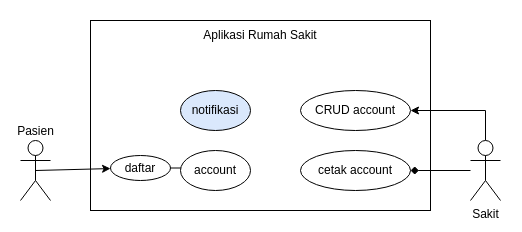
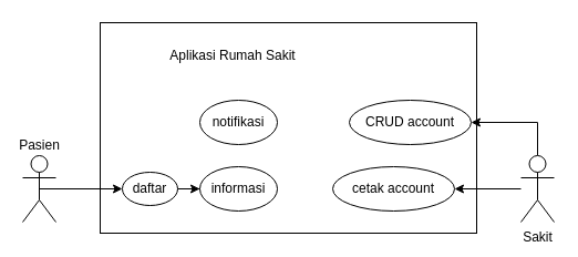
  <mxCell id="0" />
  <mxCell id="1" parent="0" />
  <mxCell id="2" value="Pasien" style="shape=umlActor;verticalLabelPosition=top;verticalAlign=bottom;html=1;outlineConnect=0;labelPosition=center;align=center;" vertex="1" parent="1"><mxGeometry x="20" y="140" width="30" height="60" as="geometry" /></mxCell>
  <mxCell id="3" value="" style="rounded=0;whiteSpace=wrap;html=1;" vertex="1" parent="1"><mxGeometry x="90" y="20" width="340" height="190" as="geometry" /></mxCell>
  <mxCell id="4" style="edgeStyle=orthogonalEdgeStyle;rounded=0;orthogonalLoop=1;jettySize=auto;html=1;entryX=0;entryY=0.5;entryDx=0;entryDy=0;" edge="1" parent="1" source="5" target="8"><mxGeometry relative="1" as="geometry" /></mxCell>
- <mxCell id="5" value="daftar" style="ellipse;whiteSpace=wrap;html=1;" vertex="1" parent="1"><mxGeometry x="110" y="155" width="60" height="25" as="geometry" /></mxCell>
+ <mxCell id="5" value="daftar" style="ellipse;whiteSpace=wrap;html=1;" vertex="1" parent="1"><mxGeometry x="110" y="155" width="50" height="30" as="geometry" /></mxCell>
  <mxCell id="6" value="" style="endArrow=classic;html=1;rounded=0;exitX=0.5;exitY=0.5;exitDx=0;exitDy=0;exitPerimeter=0;" edge="1" parent="1" source="2" target="5"><mxGeometry width="50" height="50" relative="1" as="geometry"><mxPoint x="50" y="90" as="sourcePoint" /><mxPoint x="70" y="190" as="targetPoint" /></mxGeometry></mxCell>
- <mxCell id="7" value="notifikasi" style="ellipse;whiteSpace=wrap;html=1;fillColor=#dae8fc;" vertex="1" parent="1"><mxGeometry x="180" y="90" width="70" height="40" as="geometry" /></mxCell>
- <mxCell id="8" value="account" style="ellipse;whiteSpace=wrap;html=1;" vertex="1" parent="1"><mxGeometry x="180" y="150" width="70" height="40" as="geometry" /></mxCell>
- <mxCell id="9" value="CRUD account" style="ellipse;whiteSpace=wrap;html=1;" vertex="1" parent="1"><mxGeometry x="300" y="90" width="110" height="40" as="geometry" /></mxCell>
+ <mxCell id="7" value="notifikasi" style="ellipse;whiteSpace=wrap;html=1;" vertex="1" parent="1"><mxGeometry x="180" y="90" width="70" height="40" as="geometry" /></mxCell>
+ <mxCell id="8" value="informasi" style="ellipse;whiteSpace=wrap;html=1;" vertex="1" parent="1"><mxGeometry x="180" y="150" width="70" height="40" as="geometry" /></mxCell>
+ <mxCell id="9" value="CRUD account" style="ellipse;whiteSpace=wrap;html=1;" vertex="1" parent="1"><mxGeometry x="315" y="90" width="110" height="40" as="geometry" /></mxCell>
  <mxCell id="10" value="cetak account" style="ellipse;whiteSpace=wrap;html=1;" vertex="1" parent="1"><mxGeometry x="300" y="150" width="110" height="40" as="geometry" /></mxCell>
- <mxCell id="11" style="edgeStyle=orthogonalEdgeStyle;rounded=0;orthogonalLoop=1;jettySize=auto;html=1;entryX=1;entryY=0.5;entryDx=0;entryDy=0;endArrow=diamond;" edge="1" parent="1" source="13" target="10"><mxGeometry relative="1" as="geometry" /></mxCell>
+ <mxCell id="11" style="edgeStyle=orthogonalEdgeStyle;rounded=0;orthogonalLoop=1;jettySize=auto;html=1;entryX=1;entryY=0.5;entryDx=0;entryDy=0;" edge="1" parent="1" source="13" target="10"><mxGeometry relative="1" as="geometry" /></mxCell>
  <mxCell id="12" style="edgeStyle=orthogonalEdgeStyle;rounded=0;orthogonalLoop=1;jettySize=auto;html=1;entryX=1;entryY=0.5;entryDx=0;entryDy=0;" edge="1" parent="1" source="13" target="9"><mxGeometry relative="1" as="geometry"><Array as="points"><mxPoint x="485" y="110" /></Array></mxGeometry></mxCell>
  <mxCell id="13" value="Sakit" style="shape=umlActor;verticalLabelPosition=bottom;verticalAlign=top;html=1;outlineConnect=0;labelPosition=center;align=center;" vertex="1" parent="1"><mxGeometry x="470" y="140" width="30" height="60" as="geometry" /></mxCell>
- <mxCell id="14" value="Aplikasi Rumah Sakit" style="text;html=1;align=center;verticalAlign=middle;whiteSpace=wrap;rounded=0;" vertex="1" parent="1"><mxGeometry x="190" y="20" width="140" height="30" as="geometry" /></mxCell>
+ <mxCell id="14" value="Aplikasi Rumah Sakit" style="text;html=1;align=center;verticalAlign=middle;whiteSpace=wrap;rounded=0;" vertex="1" parent="1"><mxGeometry x="140" y="35" width="140" height="30" as="geometry" /></mxCell>
